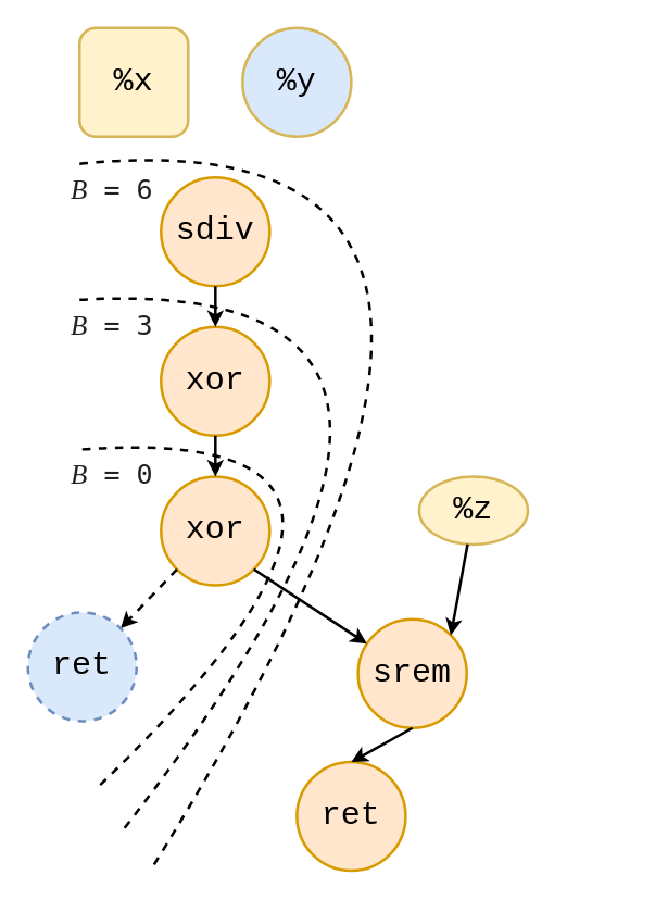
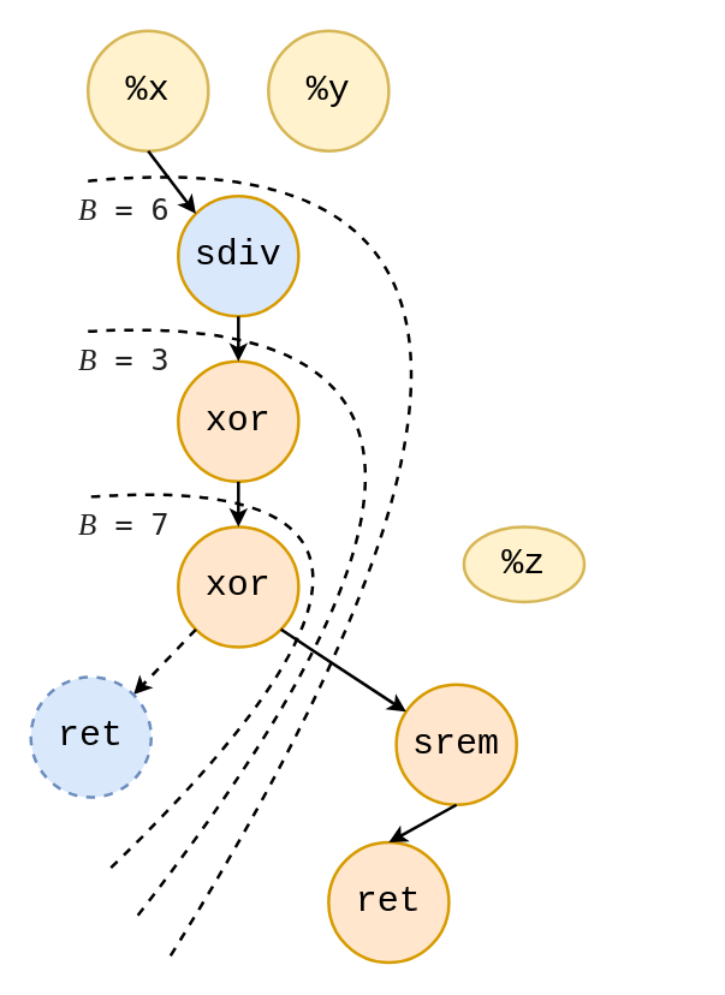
  <mxCell id="0" />
  <mxCell id="1" parent="0" />
- <mxCell id="2" value="&lt;font style=&quot;font-size: 24px;&quot;&gt;%x&lt;/font&gt;" style="whiteSpace=wrap;html=1;aspect=fixed;fontFamily=Courier New;fontSize=16;strokeWidth=2;fillColor=#fff2cc;strokeColor=#d6b656;rounded=1;" parent="1" vertex="1"><mxGeometry x="58" y="20" width="80" height="80" as="geometry" /></mxCell>
- <mxCell id="3" value="&lt;font style=&quot;font-size: 24px;&quot;&gt;%y&lt;/font&gt;" style="ellipse;whiteSpace=wrap;html=1;aspect=fixed;fontFamily=Courier New;fontSize=14;strokeWidth=2;fillColor=#dae8fc;strokeColor=#d6b656;" parent="1" vertex="1"><mxGeometry x="178" y="20" width="80" height="80" as="geometry" /></mxCell>
+ <mxCell id="2" value="&lt;font style=&quot;font-size: 24px;&quot;&gt;%x&lt;/font&gt;" style="ellipse;whiteSpace=wrap;html=1;aspect=fixed;fontFamily=Courier New;fontSize=16;strokeWidth=2;fillColor=#fff2cc;strokeColor=#d6b656;" parent="1" vertex="1"><mxGeometry x="58" y="20" width="80" height="80" as="geometry" /></mxCell>
+ <mxCell id="3" value="&lt;font style=&quot;font-size: 24px;&quot;&gt;%y&lt;/font&gt;" style="ellipse;whiteSpace=wrap;html=1;aspect=fixed;fontFamily=Courier New;fontSize=14;strokeWidth=2;fillColor=#fff2cc;strokeColor=#d6b656;" parent="1" vertex="1"><mxGeometry x="178" y="20" width="80" height="80" as="geometry" /></mxCell>
  <mxCell id="4" value="&lt;font style=&quot;font-size: 24px;&quot;&gt;xor&lt;/font&gt;" style="ellipse;whiteSpace=wrap;html=1;aspect=fixed;fontFamily=Courier New;fontSize=14;strokeWidth=2;fillColor=#ffe6cc;strokeColor=#d79b00;" parent="1" vertex="1"><mxGeometry x="118" y="240" width="80" height="80" as="geometry" /></mxCell>
  <mxCell id="5" value="&lt;font style=&quot;font-size: 24px;&quot;&gt;xor&lt;/font&gt;" style="ellipse;whiteSpace=wrap;html=1;aspect=fixed;fontFamily=Courier New;fontSize=14;strokeWidth=2;fillColor=#ffe6cc;strokeColor=#d79b00;" parent="1" vertex="1"><mxGeometry x="118" y="350" width="80" height="80" as="geometry" /></mxCell>
  <mxCell id="6" value="&lt;font style=&quot;font-size: 24px;&quot;&gt;srem&lt;/font&gt;" style="ellipse;whiteSpace=wrap;html=1;aspect=fixed;fontFamily=Courier New;fontSize=14;strokeWidth=2;fillColor=#ffe6cc;strokeColor=#d79b00;" parent="1" vertex="1"><mxGeometry x="263" y="455" width="80" height="80" as="geometry" /></mxCell>
  <mxCell id="7" value="&lt;font style=&quot;font-size: 24px;&quot;&gt;%z&lt;/font&gt;" style="ellipse;whiteSpace=wrap;html=1;aspect=fixed;fontFamily=Courier New;fontSize=14;strokeWidth=2;fillColor=#fff2cc;strokeColor=#d6b656;" parent="1" vertex="1"><mxGeometry x="308" y="350" width="80" height="50" as="geometry" /></mxCell>
  <mxCell id="8" value="&lt;font style=&quot;font-size: 24px;&quot;&gt;ret&lt;/font&gt;" style="ellipse;whiteSpace=wrap;html=1;aspect=fixed;fontFamily=Courier New;fontSize=14;strokeWidth=2;fillColor=#ffe6cc;strokeColor=#d79b00;" parent="1" vertex="1"><mxGeometry x="218" y="560" width="80" height="80" as="geometry" /></mxCell>
- <mxCell id="9" value="&lt;font style=&quot;font-size: 24px;&quot;&gt;sdiv&lt;/font&gt;" style="ellipse;whiteSpace=wrap;html=1;aspect=fixed;fontFamily=Courier New;fontSize=14;strokeWidth=2;fillColor=#ffe6cc;strokeColor=#d79b00;" parent="1" vertex="1"><mxGeometry x="118" y="130" width="80" height="80" as="geometry" /></mxCell>
+ <mxCell id="9" value="&lt;font style=&quot;font-size: 24px;&quot;&gt;sdiv&lt;/font&gt;" style="ellipse;whiteSpace=wrap;html=1;aspect=fixed;fontFamily=Courier New;fontSize=14;strokeWidth=2;fillColor=#dae8fc;strokeColor=#d79b00;" parent="1" vertex="1"><mxGeometry x="118" y="130" width="80" height="80" as="geometry" /></mxCell>
  <mxCell id="10" value="" style="curved=1;endArrow=none;html=1;rounded=0;strokeWidth=2;dashed=1;endFill=0;" parent="1" edge="1"><mxGeometry width="50" height="50" relative="1" as="geometry"><mxPoint x="60" y="330" as="sourcePoint" /><mxPoint x="70" y="580" as="targetPoint" /><Array as="points"><mxPoint x="350" y="310" /></Array></mxGeometry></mxCell>
  <mxCell id="11" value="" style="curved=1;endArrow=none;html=1;rounded=0;strokeWidth=2;dashed=1;endFill=0;" parent="1" edge="1"><mxGeometry width="50" height="50" relative="1" as="geometry"><mxPoint x="58" y="220" as="sourcePoint" /><mxPoint x="90" y="610" as="targetPoint" /><Array as="points"><mxPoint x="410" y="200" /></Array></mxGeometry></mxCell>
  <mxCell id="12" value="" style="curved=1;endArrow=none;html=1;rounded=0;strokeWidth=2;dashed=1;endFill=0;" parent="1" edge="1"><mxGeometry width="50" height="50" relative="1" as="geometry"><mxPoint x="58" y="120" as="sourcePoint" /><mxPoint x="110" y="640" as="targetPoint" /><Array as="points"><mxPoint x="460" y="80" /></Array></mxGeometry></mxCell>
+ <mxCell id="13" value="" style="endArrow=classic;html=1;rounded=0;exitX=0.5;exitY=1;exitDx=0;exitDy=0;entryX=0;entryY=0;entryDx=0;entryDy=0;strokeWidth=2;" parent="1" source="2" target="9" edge="1"><mxGeometry width="50" height="50" relative="1" as="geometry"><mxPoint x="98" y="90" as="sourcePoint" /><mxPoint x="98" y="150" as="targetPoint" /></mxGeometry></mxCell>
  <mxCell id="14" value="" style="endArrow=classic;html=1;rounded=0;exitX=0.5;exitY=1;exitDx=0;exitDy=0;entryX=0.5;entryY=0;entryDx=0;entryDy=0;strokeWidth=2;" parent="1" source="9" target="4" edge="1"><mxGeometry width="50" height="50" relative="1" as="geometry"><mxPoint x="108" y="90" as="sourcePoint" /><mxPoint x="140" y="152" as="targetPoint" /><Array as="points" /></mxGeometry></mxCell>
  <mxCell id="15" value="" style="endArrow=classic;html=1;rounded=0;exitX=0.5;exitY=1;exitDx=0;exitDy=0;entryX=0.5;entryY=0;entryDx=0;entryDy=0;strokeWidth=2;" parent="1" source="4" target="5" edge="1"><mxGeometry width="50" height="50" relative="1" as="geometry"><mxPoint x="168" y="220" as="sourcePoint" /><mxPoint x="168" y="250" as="targetPoint" /><Array as="points"><mxPoint x="158" y="330" /></Array></mxGeometry></mxCell>
  <mxCell id="16" value="" style="endArrow=classic;html=1;rounded=0;entryX=0.5;entryY=0;entryDx=0;entryDy=0;strokeWidth=2;exitX=0.5;exitY=1;exitDx=0;exitDy=0;" parent="1" source="6" target="8" edge="1"><mxGeometry width="50" height="50" relative="1" as="geometry"><mxPoint x="168" y="220" as="sourcePoint" /><mxPoint x="168" y="250" as="targetPoint" /></mxGeometry></mxCell>
  <mxCell id="17" value="" style="endArrow=classic;html=1;rounded=0;exitX=1;exitY=1;exitDx=0;exitDy=0;strokeWidth=2;" parent="1" source="5" target="6" edge="1"><mxGeometry width="50" height="50" relative="1" as="geometry"><mxPoint x="178" y="230" as="sourcePoint" /><mxPoint x="178" y="260" as="targetPoint" /></mxGeometry></mxCell>
- <mxCell id="18" value="" style="endArrow=classic;html=1;rounded=0;strokeWidth=2;entryX=1;entryY=0;entryDx=0;entryDy=0;" parent="1" source="7" target="6" edge="1"><mxGeometry width="50" height="50" relative="1" as="geometry"><mxPoint x="308" y="410" as="sourcePoint" /><mxPoint x="240" y="472" as="targetPoint" /></mxGeometry></mxCell>
  <mxCell id="19" value="&lt;font style=&quot;font-size: 20px;&quot; color=&quot;#202122&quot;&gt;&lt;span style=&quot;background-color: rgb(255, 255, 255);&quot;&gt;&lt;i style=&quot;&quot;&gt;&lt;font style=&quot;font-size: 20px;&quot; face=&quot;Times New Roman&quot;&gt;B&lt;/font&gt;&lt;/i&gt;&lt;font style=&quot;font-size: 20px;&quot; face=&quot;monospace, monospace&quot;&gt; = 6&lt;/font&gt;&lt;/span&gt;&lt;/font&gt;" style="text;whiteSpace=wrap;html=1;" parent="1" vertex="1"><mxGeometry x="50" y="120" width="185" height="40" as="geometry" /></mxCell>
  <mxCell id="20" value="" style="endArrow=classic;html=1;rounded=0;exitX=0;exitY=1;exitDx=0;exitDy=0;strokeWidth=2;entryX=1;entryY=0;entryDx=0;entryDy=0;dashed=1;" parent="1" source="5" target="21" edge="1"><mxGeometry width="50" height="50" relative="1" as="geometry"><mxPoint x="168" y="220" as="sourcePoint" /><mxPoint x="100" y="450" as="targetPoint" /><Array as="points" /></mxGeometry></mxCell>
  <mxCell id="21" value="&lt;font style=&quot;font-size: 24px;&quot;&gt;ret&lt;/font&gt;" style="ellipse;whiteSpace=wrap;html=1;aspect=fixed;fontFamily=Courier New;fontSize=14;strokeWidth=2;fillColor=#dae8fc;strokeColor=#6c8ebf;dashed=1;" parent="1" vertex="1"><mxGeometry x="20" y="450" width="80" height="80" as="geometry" /></mxCell>
  <mxCell id="22" value="&lt;font style=&quot;font-size: 20px;&quot; color=&quot;#202122&quot;&gt;&lt;span style=&quot;background-color: rgb(255, 255, 255);&quot;&gt;&lt;i style=&quot;&quot;&gt;&lt;font style=&quot;font-size: 20px;&quot; face=&quot;Times New Roman&quot;&gt;B&lt;/font&gt;&lt;/i&gt;&lt;font style=&quot;font-size: 20px;&quot; face=&quot;monospace, monospace&quot;&gt; = 3&lt;/font&gt;&lt;/span&gt;&lt;/font&gt;" style="text;whiteSpace=wrap;html=1;" parent="1" vertex="1"><mxGeometry x="50" y="220" width="185" height="40" as="geometry" /></mxCell>
- <mxCell id="23" value="&lt;font style=&quot;font-size: 20px;&quot; color=&quot;#202122&quot;&gt;&lt;span style=&quot;background-color: rgb(255, 255, 255);&quot;&gt;&lt;i style=&quot;&quot;&gt;&lt;font style=&quot;font-size: 20px;&quot; face=&quot;Times New Roman&quot;&gt;B&lt;/font&gt;&lt;/i&gt;&lt;font style=&quot;font-size: 20px;&quot; face=&quot;monospace, monospace&quot;&gt; = 0&lt;/font&gt;&lt;/span&gt;&lt;/font&gt;" style="text;whiteSpace=wrap;html=1;" parent="1" vertex="1"><mxGeometry x="50" y="330" width="185" height="40" as="geometry" /></mxCell>
+ <mxCell id="23" value="&lt;font style=&quot;font-size: 20px;&quot; color=&quot;#202122&quot;&gt;&lt;span style=&quot;background-color: rgb(255, 255, 255);&quot;&gt;&lt;i style=&quot;&quot;&gt;&lt;font style=&quot;font-size: 20px;&quot; face=&quot;Times New Roman&quot;&gt;B&lt;/font&gt;&lt;/i&gt;&lt;font style=&quot;font-size: 20px;&quot; face=&quot;monospace, monospace&quot;&gt; = 7&lt;/font&gt;&lt;/span&gt;&lt;/font&gt;" style="text;whiteSpace=wrap;html=1;" parent="1" vertex="1"><mxGeometry x="50" y="330" width="185" height="40" as="geometry" /></mxCell>
